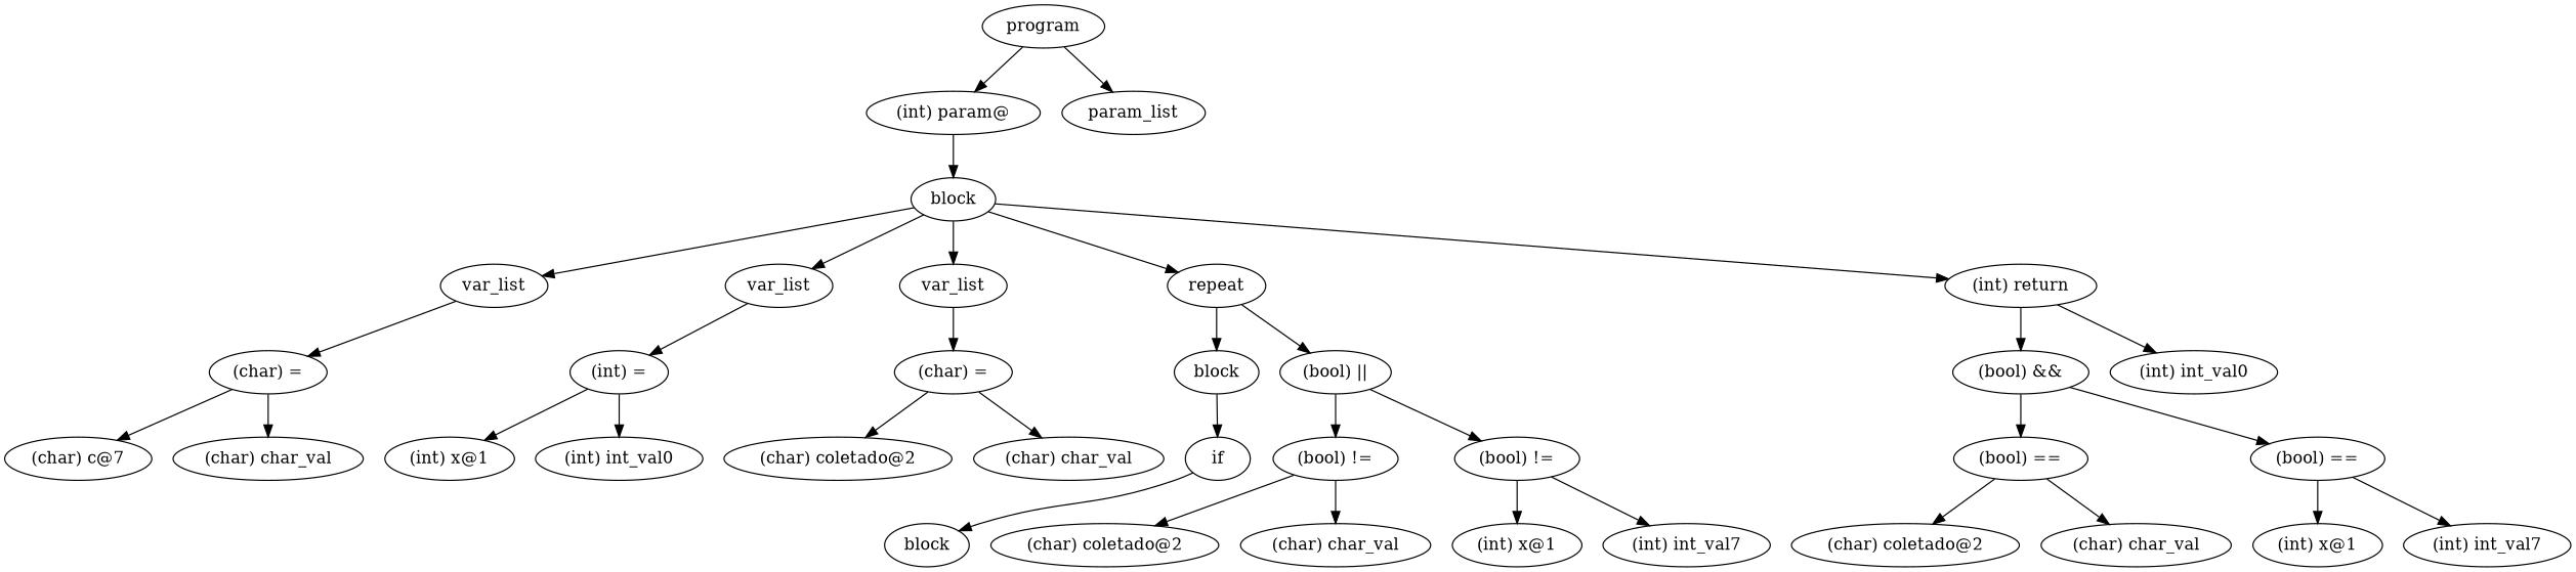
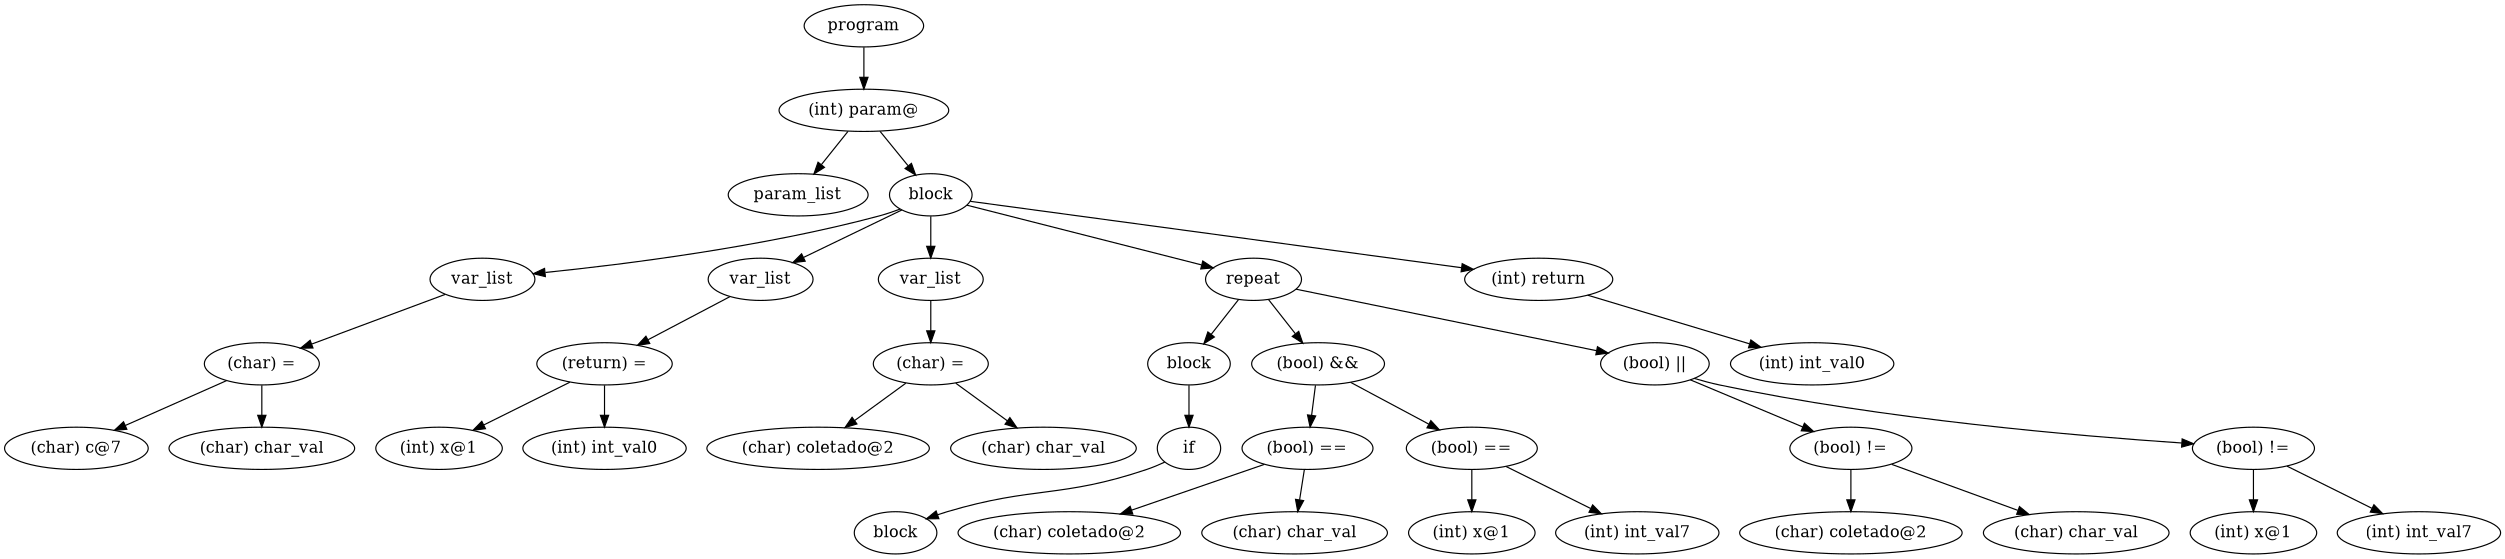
  digraph {
    ordering=out
    n1 [label=program]
    n2 [label="(int) param@"]
    n3 [label=param_list]
    n4 [label=block]
    n5 [label=var_list]
    n6 [label=var_list]
    n7 [label=var_list]
    n8 [label=repeat]
    n9 [label="(int) return"]
    n10 [label="(char) ="]
-   n11 [label="(int) ="]
+   n11 [label="(return) ="]
    n12 [label="(char) ="]
    n13 [label=block]
    n14 [label="(bool) &&"]
    n15 [label="(bool) ||"]
    n16 [label="(int) int_val0"]
    n17 [label="(char) c@7"]
    n18 [label="(char) char_val"]
    n19 [label="(int) x@1"]
    n20 [label="(int) int_val0"]
    n21 [label="(char) coletado@2"]
    n22 [label="(char) char_val"]
    n23 [label=if]
    n24 [label="(bool) =="]
    n25 [label="(bool) =="]
    n26 [label=block]
    n27 [label="(bool) !="]
    n28 [label="(bool) !="]
    n29 [label="(char) coletado@2"]
    n30 [label="(char) char_val"]
    n31 [label="(int) x@1"]
    n32 [label="(int) int_val7"]
    n33 [label="(char) coletado@2"]
    n34 [label="(char) char_val"]
    n35 [label="(int) x@1"]
    n36 [label="(int) int_val7"]
    n1 -> n2
-   n1 -> n3
+   n2 -> n3
    n2 -> n4
    n4 -> n5
    n4 -> n6
    n4 -> n7
    n4 -> n8
    n4 -> n9
    n5 -> n10
    n6 -> n11
    n7 -> n12
    n8 -> n13
-   n9 -> n14
+   n8 -> n14
    n8 -> n15
    n9 -> n16
    n10 -> n17
    n10 -> n18
    n11 -> n19
    n11 -> n20
    n12 -> n21
    n12 -> n22
    n13 -> n23
    n14 -> n24
    n14 -> n25
    n15 -> n27
    n15 -> n28
    n23 -> n26
    n24 -> n33
    n24 -> n34
    n25 -> n35
    n25 -> n36
    n27 -> n29
    n27 -> n30
    n28 -> n31
    n28 -> n32
  }
